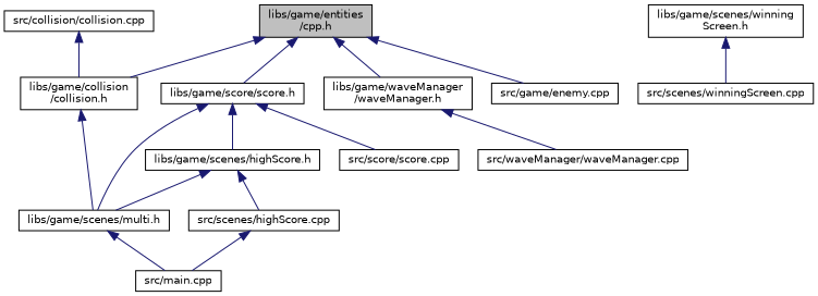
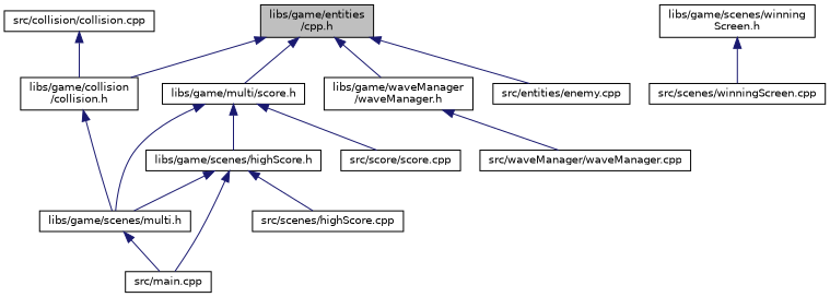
  digraph {
    node [color=black fillcolor=white fontname=Helvetica fontsize=10 shape=record style=filled]
    edge [color=midnightblue dir=back fontname=Helvetica fontsize=10 labelfontname=Helvetica labelfontsize=10 style=solid]
    n1 [fillcolor=grey75 fontcolor=black height=0.2 label="libs/game/entities\l/cpp.h" width=0.4]
    n2 [height=0.2 label="libs/game/collision\l/collision.h" width=0.4]
-   n3 [height=0.2 label="libs/game/score/score.h" width=0.4]
+   n3 [height=0.2 label="libs/game/multi/score.h" width=0.4]
    n4 [height=0.2 label="libs/game/waveManager\l/waveManager.h" width=0.4]
-   n5 [height=0.2 label="src/game/enemy.cpp" width=0.4]
+   n5 [height=0.2 label="src/entities/enemy.cpp" width=0.4]
    n6 [height=0.2 label="libs/game/scenes/multi.h" width=0.4]
    n7 [height=0.2 label="libs/game/scenes/highScore.h" width=0.4]
    n8 [height=0.2 label="src/score/score.cpp" width=0.4]
    n9 [height=0.2 label="src/waveManager/waveManager.cpp" width=0.4]
    n10 [height=0.2 label="src/main.cpp" width=0.4]
    n11 [height=0.2 label="src/collision/collision.cpp" width=0.4]
    n12 [height=0.2 label="libs/game/scenes/winning\lScreen.h" width=0.4]
    n13 [height=0.2 label="src/scenes/winningScreen.cpp" width=0.4]
    n14 [height=0.2 label="src/scenes/highScore.cpp" width=0.4]
    n1 -> n2
    n1 -> n3
    n1 -> n4
    n1 -> n5
    n2 -> n6
    n3 -> n6
    n3 -> n7
    n3 -> n8
    n4 -> n9
    n6 -> n10
    n7 -> n6
-   n14 -> n10
+   n7 -> n10
    n7 -> n14
    n11 -> n2
    n12 -> n13
  }
